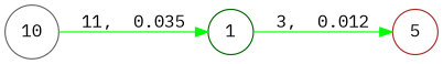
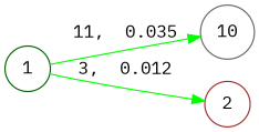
  digraph {
    fontname="IBM Plex Mono"
    rankdir=LR
    node [fontname="IBM Plex Mono" shape=circle]
    edge [color=green fontname="IBM Plex Mono" penwidth=1.0 style=solid]
    1 [color=darkgreen]
    10 [color=gray40]
-   2 [color=brown label=5]
+   2 [color=brown]
    subgraph sub_1 {
      rank=same
      1
    }
    subgraph sub_2 {
      rank=same
      10
    }
    subgraph sub_3 {
      rank=same
      2
    }
-   10 -> 1 [label="11,  0.035"]
+   1 -> 10 [label="11,  0.035"]
    1 -> 2 [label="3,  0.012"]
  }
